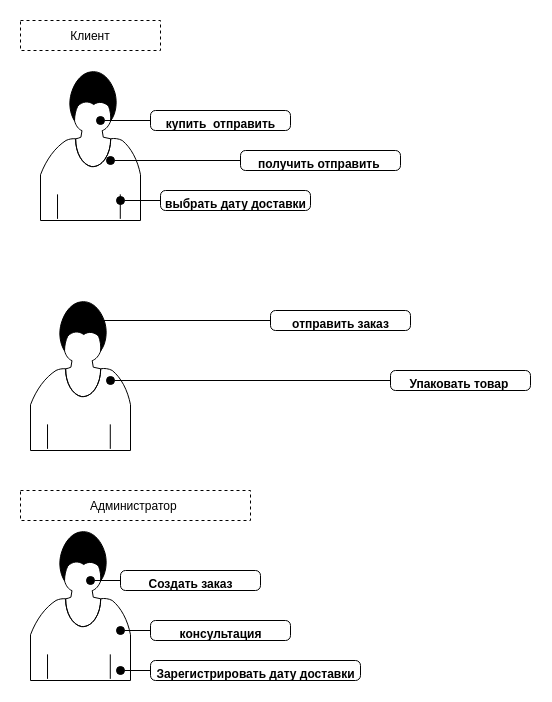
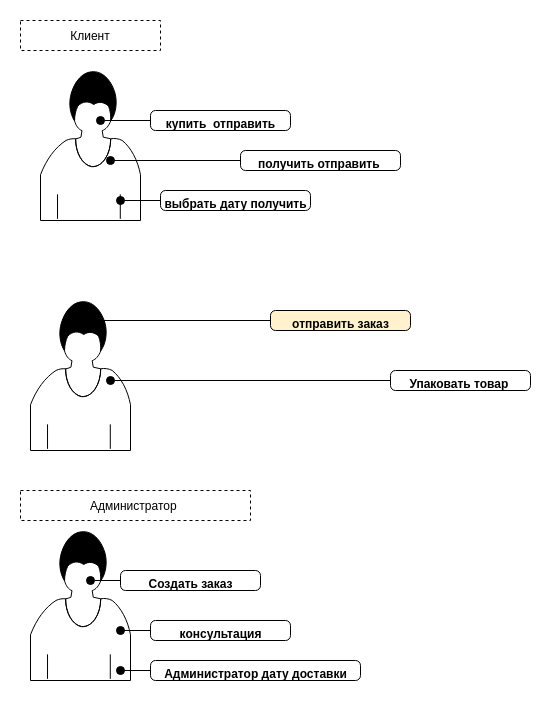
  <mxCell id="0" />
  <mxCell id="1" parent="0" />
  <mxCell id="2" value="" style="shape=mxgraph.bpmn.user_task;html=1;outlineConnect=0;fontStyle=1" parent="1" vertex="1"><mxGeometry x="40" y="70" width="100" height="150" as="geometry" /></mxCell>
  <mxCell id="3" value="" style="shape=mxgraph.bpmn.user_task;html=1;outlineConnect=0;" parent="1" vertex="1"><mxGeometry x="30" y="300" width="100" height="150" as="geometry" /></mxCell>
  <mxCell id="4" value="" style="shape=mxgraph.bpmn.user_task;html=1;outlineConnect=0;" parent="1" vertex="1"><mxGeometry x="30" y="530" width="100" height="150" as="geometry" /></mxCell>
  <mxCell id="5" value="" style="html=1;verticalAlign=bottom;startArrow=oval;startFill=1;endArrow=block;startSize=8;" parent="1" edge="1"><mxGeometry width="60" relative="1" as="geometry"><mxPoint x="110" y="160" as="sourcePoint" /><mxPoint x="280" y="160" as="targetPoint" /></mxGeometry></mxCell>
  <mxCell id="6" value="" style="html=1;verticalAlign=bottom;startArrow=oval;startFill=1;endArrow=block;startSize=8;" parent="1" edge="1"><mxGeometry width="60" relative="1" as="geometry"><mxPoint x="120" y="200" as="sourcePoint" /><mxPoint x="180" y="200" as="targetPoint" /></mxGeometry></mxCell>
  <mxCell id="7" value="" style="html=1;verticalAlign=bottom;startArrow=oval;startFill=1;endArrow=block;startSize=8;" parent="1" edge="1"><mxGeometry width="60" relative="1" as="geometry"><mxPoint x="100" y="120" as="sourcePoint" /><mxPoint x="160" y="120" as="targetPoint" /></mxGeometry></mxCell>
  <mxCell id="8" value="" style="html=1;verticalAlign=bottom;startArrow=oval;startFill=1;endArrow=block;startSize=8;" parent="1" edge="1"><mxGeometry width="60" relative="1" as="geometry"><mxPoint x="120" y="670" as="sourcePoint" /><mxPoint x="180" y="670" as="targetPoint" /></mxGeometry></mxCell>
  <mxCell id="9" value="" style="html=1;verticalAlign=bottom;startArrow=oval;startFill=1;endArrow=block;startSize=8;" parent="1" edge="1"><mxGeometry width="60" relative="1" as="geometry"><mxPoint x="90" y="580" as="sourcePoint" /><mxPoint x="150" y="580" as="targetPoint" /></mxGeometry></mxCell>
  <mxCell id="10" value="Клиент" style="fontStyle=0;dashed=1;" parent="1" vertex="1"><mxGeometry x="20" y="20" width="140" height="30" as="geometry" /></mxCell>
  <mxCell id="11" value="Администратор " style="fontStyle=0;dashed=1;" parent="1" vertex="1"><mxGeometry x="20" y="490" width="230" height="30" as="geometry" /></mxCell>
  <mxCell id="12" value="купить&amp;nbsp; отправить" style="html=1;align=center;verticalAlign=top;rounded=1;absoluteArcSize=1;arcSize=10;dashed=0;fontStyle=1" parent="1" vertex="1"><mxGeometry x="150" y="110" width="140" height="20" as="geometry" /></mxCell>
  <mxCell id="13" value="получить отправить&amp;nbsp;" style="html=1;align=center;verticalAlign=top;rounded=1;absoluteArcSize=1;arcSize=10;dashed=0;fontStyle=1" parent="1" vertex="1"><mxGeometry x="240" y="150" width="160" height="20" as="geometry" /></mxCell>
- <mxCell id="14" value="выбрать дату доставки" style="html=1;align=center;verticalAlign=top;rounded=1;absoluteArcSize=1;arcSize=10;dashed=0;fontStyle=1" parent="1" vertex="1"><mxGeometry x="160" y="190" width="150" height="20" as="geometry" /></mxCell>
- <mxCell id="15" value="Зарегистрировать дату доставки" style="html=1;align=center;verticalAlign=top;rounded=1;absoluteArcSize=1;arcSize=10;dashed=0;fontStyle=1" parent="1" vertex="1"><mxGeometry x="150" y="660" width="210" height="20" as="geometry" /></mxCell>
+ <mxCell id="14" value="выбрать дату получить" style="html=1;align=center;verticalAlign=top;rounded=1;absoluteArcSize=1;arcSize=10;dashed=0;fontStyle=1" parent="1" vertex="1"><mxGeometry x="160" y="190" width="150" height="20" as="geometry" /></mxCell>
+ <mxCell id="15" value="Администратор дату доставки" style="html=1;align=center;verticalAlign=top;rounded=1;absoluteArcSize=1;arcSize=10;dashed=0;fontStyle=1" parent="1" vertex="1"><mxGeometry x="150" y="660" width="210" height="20" as="geometry" /></mxCell>
  <mxCell id="16" value="Создать заказ" style="html=1;align=center;verticalAlign=top;rounded=1;absoluteArcSize=1;arcSize=10;dashed=0;fontStyle=1" parent="1" vertex="1"><mxGeometry x="120" y="570" width="140" height="20" as="geometry" /></mxCell>
  <mxCell id="17" value="" style="html=1;verticalAlign=bottom;startArrow=oval;startFill=1;endArrow=block;startSize=8;" parent="1" edge="1"><mxGeometry width="60" relative="1" as="geometry"><mxPoint x="110" y="380" as="sourcePoint" /><mxPoint x="420" y="380" as="targetPoint" /></mxGeometry></mxCell>
  <mxCell id="18" value="Упаковать товар&amp;nbsp;" style="html=1;align=center;verticalAlign=top;rounded=1;absoluteArcSize=1;arcSize=10;dashed=0;fontStyle=1" parent="1" vertex="1"><mxGeometry x="390" y="370" width="140" height="20" as="geometry" /></mxCell>
  <mxCell id="19" value="" style="html=1;verticalAlign=bottom;startArrow=oval;startFill=1;endArrow=block;startSize=8;" parent="1" edge="1"><mxGeometry width="60" relative="1" as="geometry"><mxPoint x="90" y="320" as="sourcePoint" /><mxPoint x="330" y="320" as="targetPoint" /></mxGeometry></mxCell>
- <mxCell id="20" value="отправить заказ" style="html=1;align=center;verticalAlign=top;rounded=1;absoluteArcSize=1;arcSize=10;dashed=0;fontStyle=1" parent="1" vertex="1"><mxGeometry x="270" y="310" width="140" height="20" as="geometry" /></mxCell>
+ <mxCell id="20" value="отправить заказ" style="html=1;align=center;verticalAlign=top;rounded=1;absoluteArcSize=1;arcSize=10;dashed=0;fontStyle=1;fillColor=#fff2cc;" parent="1" vertex="1"><mxGeometry x="270" y="310" width="140" height="20" as="geometry" /></mxCell>
  <mxCell id="21" value="" style="html=1;verticalAlign=bottom;startArrow=oval;startFill=1;endArrow=block;startSize=8;rounded=0;" edge="1" parent="1"><mxGeometry width="60" relative="1" as="geometry"><mxPoint x="120" y="630" as="sourcePoint" /><mxPoint x="180" y="630" as="targetPoint" /></mxGeometry></mxCell>
  <mxCell id="22" value="консультация" style="html=1;align=center;verticalAlign=top;rounded=1;absoluteArcSize=1;arcSize=10;dashed=0;fontStyle=1" vertex="1" parent="1"><mxGeometry x="150" y="620" width="140" height="20" as="geometry" /></mxCell>
